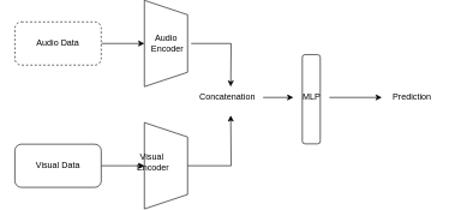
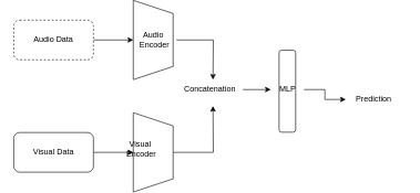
  <mxCell id="0" />
  <mxCell id="1" parent="0" />
  <mxCell id="2" value="" style="shape=trapezoid;perimeter=trapezoidPerimeter;whiteSpace=wrap;html=1;fixedSize=1;rotation=90;" vertex="1" parent="1"><mxGeometry x="170" y="20" width="120" height="60" as="geometry" /></mxCell>
  <mxCell id="3" style="edgeStyle=orthogonalEdgeStyle;rounded=0;orthogonalLoop=1;jettySize=auto;html=1;exitX=1;exitY=0.5;exitDx=0;exitDy=0;entryX=0.5;entryY=1;entryDx=0;entryDy=0;" edge="1" parent="1" source="4" target="2"><mxGeometry relative="1" as="geometry" /></mxCell>
  <mxCell id="4" value="Audio Data" style="rounded=1;whiteSpace=wrap;html=1;dashed=1;" vertex="1" parent="1"><mxGeometry x="20" y="20" width="120" height="60" as="geometry" /></mxCell>
  <mxCell id="5" style="edgeStyle=orthogonalEdgeStyle;rounded=0;orthogonalLoop=1;jettySize=auto;html=1;" edge="1" parent="1" source="6"><mxGeometry relative="1" as="geometry"><mxPoint x="320" y="110" as="targetPoint" /></mxGeometry></mxCell>
  <mxCell id="6" value="Audio&lt;div&gt;&amp;nbsp;Encoder&lt;/div&gt;" style="text;html=1;align=center;verticalAlign=middle;resizable=0;points=[];autosize=1;strokeColor=none;fillColor=none;" vertex="1" parent="1"><mxGeometry x="195" y="30" width="70" height="40" as="geometry" /></mxCell>
  <mxCell id="7" value="" style="rounded=1;whiteSpace=wrap;html=1;rotation=90;" vertex="1" parent="1"><mxGeometry x="370" y="115" width="124" height="25" as="geometry" /></mxCell>
  <mxCell id="8" value="" style="edgeStyle=orthogonalEdgeStyle;rounded=0;orthogonalLoop=1;jettySize=auto;html=1;" edge="1" parent="1" source="9" target="17"><mxGeometry relative="1" as="geometry" /></mxCell>
  <mxCell id="9" value="MLP" style="text;html=1;align=center;verticalAlign=middle;resizable=0;points=[];autosize=1;strokeColor=none;fillColor=none;" vertex="1" parent="1"><mxGeometry x="407" y="110" width="50" height="30" as="geometry" /></mxCell>
  <mxCell id="10" style="edgeStyle=orthogonalEdgeStyle;rounded=0;orthogonalLoop=1;jettySize=auto;html=1;" edge="1" parent="1" source="11"><mxGeometry relative="1" as="geometry"><mxPoint x="320" y="150" as="targetPoint" /></mxGeometry></mxCell>
  <mxCell id="11" value="" style="shape=trapezoid;perimeter=trapezoidPerimeter;whiteSpace=wrap;html=1;fixedSize=1;rotation=90;" vertex="1" parent="1"><mxGeometry x="170" y="190" width="120" height="60" as="geometry" /></mxCell>
  <mxCell id="12" style="edgeStyle=orthogonalEdgeStyle;rounded=0;orthogonalLoop=1;jettySize=auto;html=1;exitX=1;exitY=0.5;exitDx=0;exitDy=0;entryX=0.5;entryY=1;entryDx=0;entryDy=0;" edge="1" parent="1" source="13" target="11"><mxGeometry relative="1" as="geometry" /></mxCell>
  <mxCell id="13" value="Visual Data" style="rounded=1;whiteSpace=wrap;html=1;" vertex="1" parent="1"><mxGeometry x="20" y="190" width="120" height="60" as="geometry" /></mxCell>
  <mxCell id="14" value="&lt;div&gt;Visual&lt;/div&gt;&lt;div&gt;&amp;nbsp;Encoder&lt;/div&gt;" style="text;html=1;align=center;verticalAlign=middle;resizable=0;points=[];autosize=1;strokeColor=none;fillColor=none;" vertex="1" parent="1"><mxGeometry x="175" y="195" width="70" height="40" as="geometry" /></mxCell>
  <mxCell id="15" style="edgeStyle=orthogonalEdgeStyle;rounded=0;orthogonalLoop=1;jettySize=auto;html=1;" edge="1" parent="1" source="16" target="9"><mxGeometry relative="1" as="geometry" /></mxCell>
  <mxCell id="16" value="Concatenation" style="text;html=1;align=center;verticalAlign=middle;resizable=0;points=[];autosize=1;strokeColor=none;fillColor=none;" vertex="1" parent="1"><mxGeometry x="265" y="110" width="100" height="30" as="geometry" /></mxCell>
- <mxCell id="17" value="&amp;nbsp;Prediction" style="text;html=1;align=center;verticalAlign=middle;resizable=0;points=[];autosize=1;strokeColor=none;fillColor=none;" vertex="1" parent="1"><mxGeometry x="530" y="110" width="80" height="30" as="geometry" /></mxCell>
+ <mxCell id="17" value="&amp;nbsp;Prediction" style="text;html=1;align=center;verticalAlign=middle;resizable=0;points=[];autosize=1;strokeColor=none;fillColor=none;" vertex="1" parent="1"><mxGeometry x="520" y="125" width="80" height="30" as="geometry" /></mxCell>
